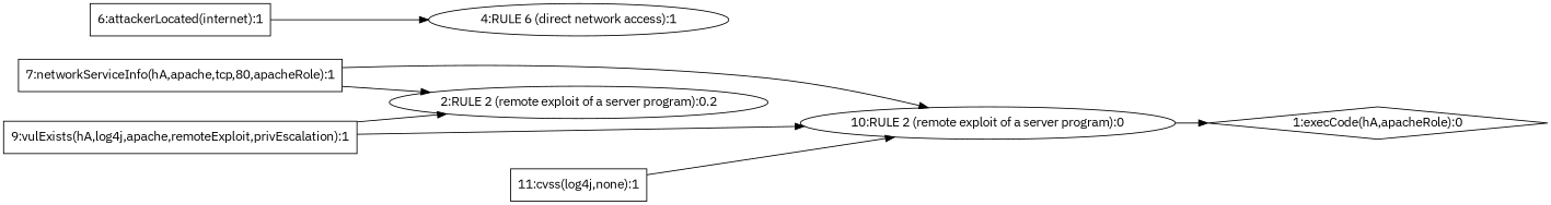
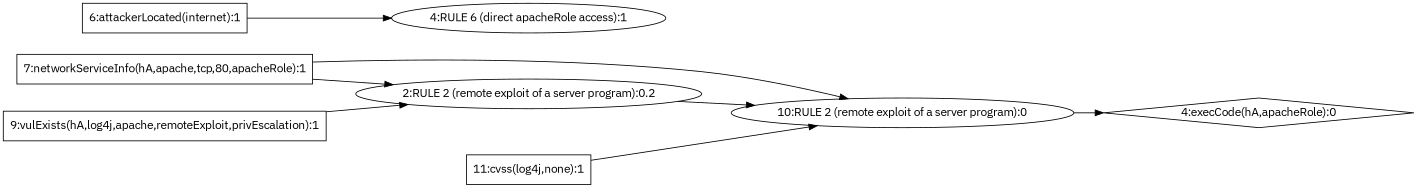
  digraph {
    fontname="IBM Plex Sans"
    rankdir=LR
    node [fontname="IBM Plex Sans" shape=box]
    edge [fontname="IBM Plex Sans"]
-   n1 [label="1:execCode(hA,apacheRole):0" shape=diamond]
+   n1 [label="4:execCode(hA,apacheRole):0" shape=diamond]
    n2 [label="2:RULE 2 (remote exploit of a server program):0.2" shape=ellipse]
    n3 [label="10:RULE 2 (remote exploit of a server program):0" shape=ellipse]
-   n4 [label="4:RULE 6 (direct network access):1" shape=ellipse]
+   n4 [label="4:RULE 6 (direct apacheRole access):1" shape=ellipse]
    n5 [label="6:attackerLocated(internet):1"]
    n6 [label="7:networkServiceInfo(hA,apache,tcp,80,apacheRole):1"]
    n7 [label="9:vulExists(hA,log4j,apache,remoteExploit,privEscalation):1"]
    n8 [label="11:cvss(log4j,none):1"]
    n3 -> n1
    n5 -> n4
    n6 -> n2
    n6 -> n3
    n7 -> n2
-   n7 -> n3
+   n2 -> n3
    n8 -> n3
  }
